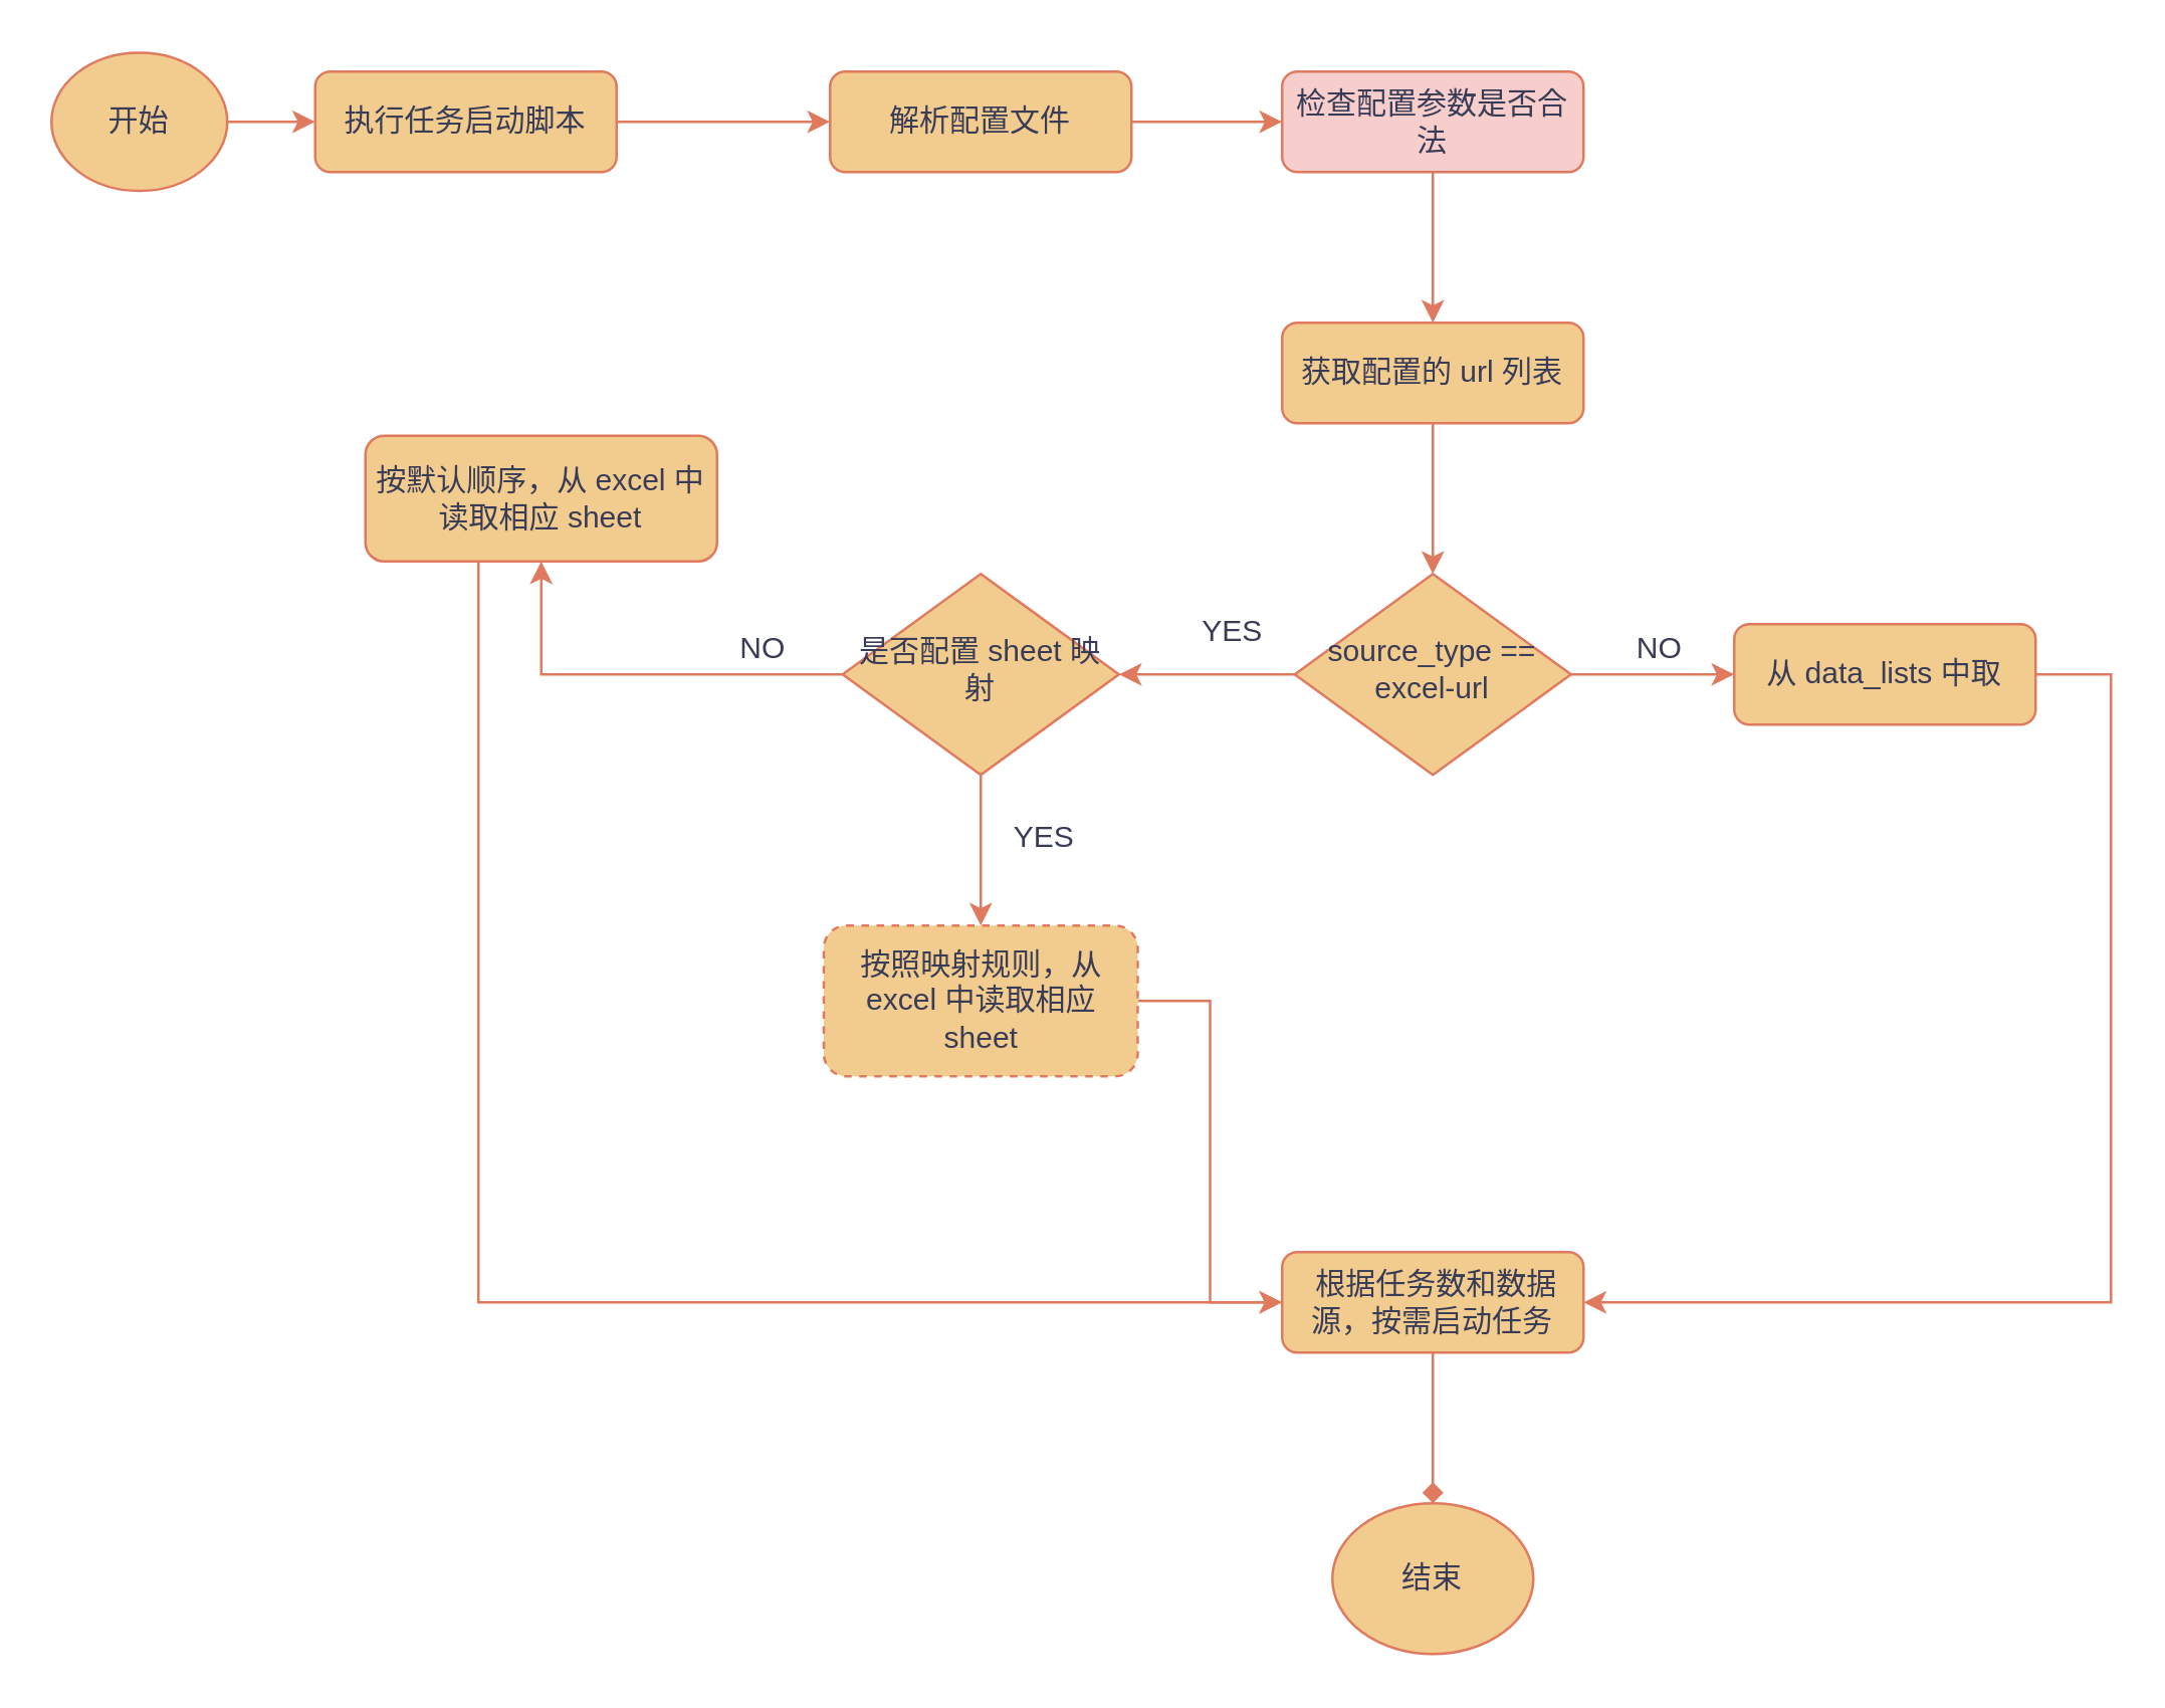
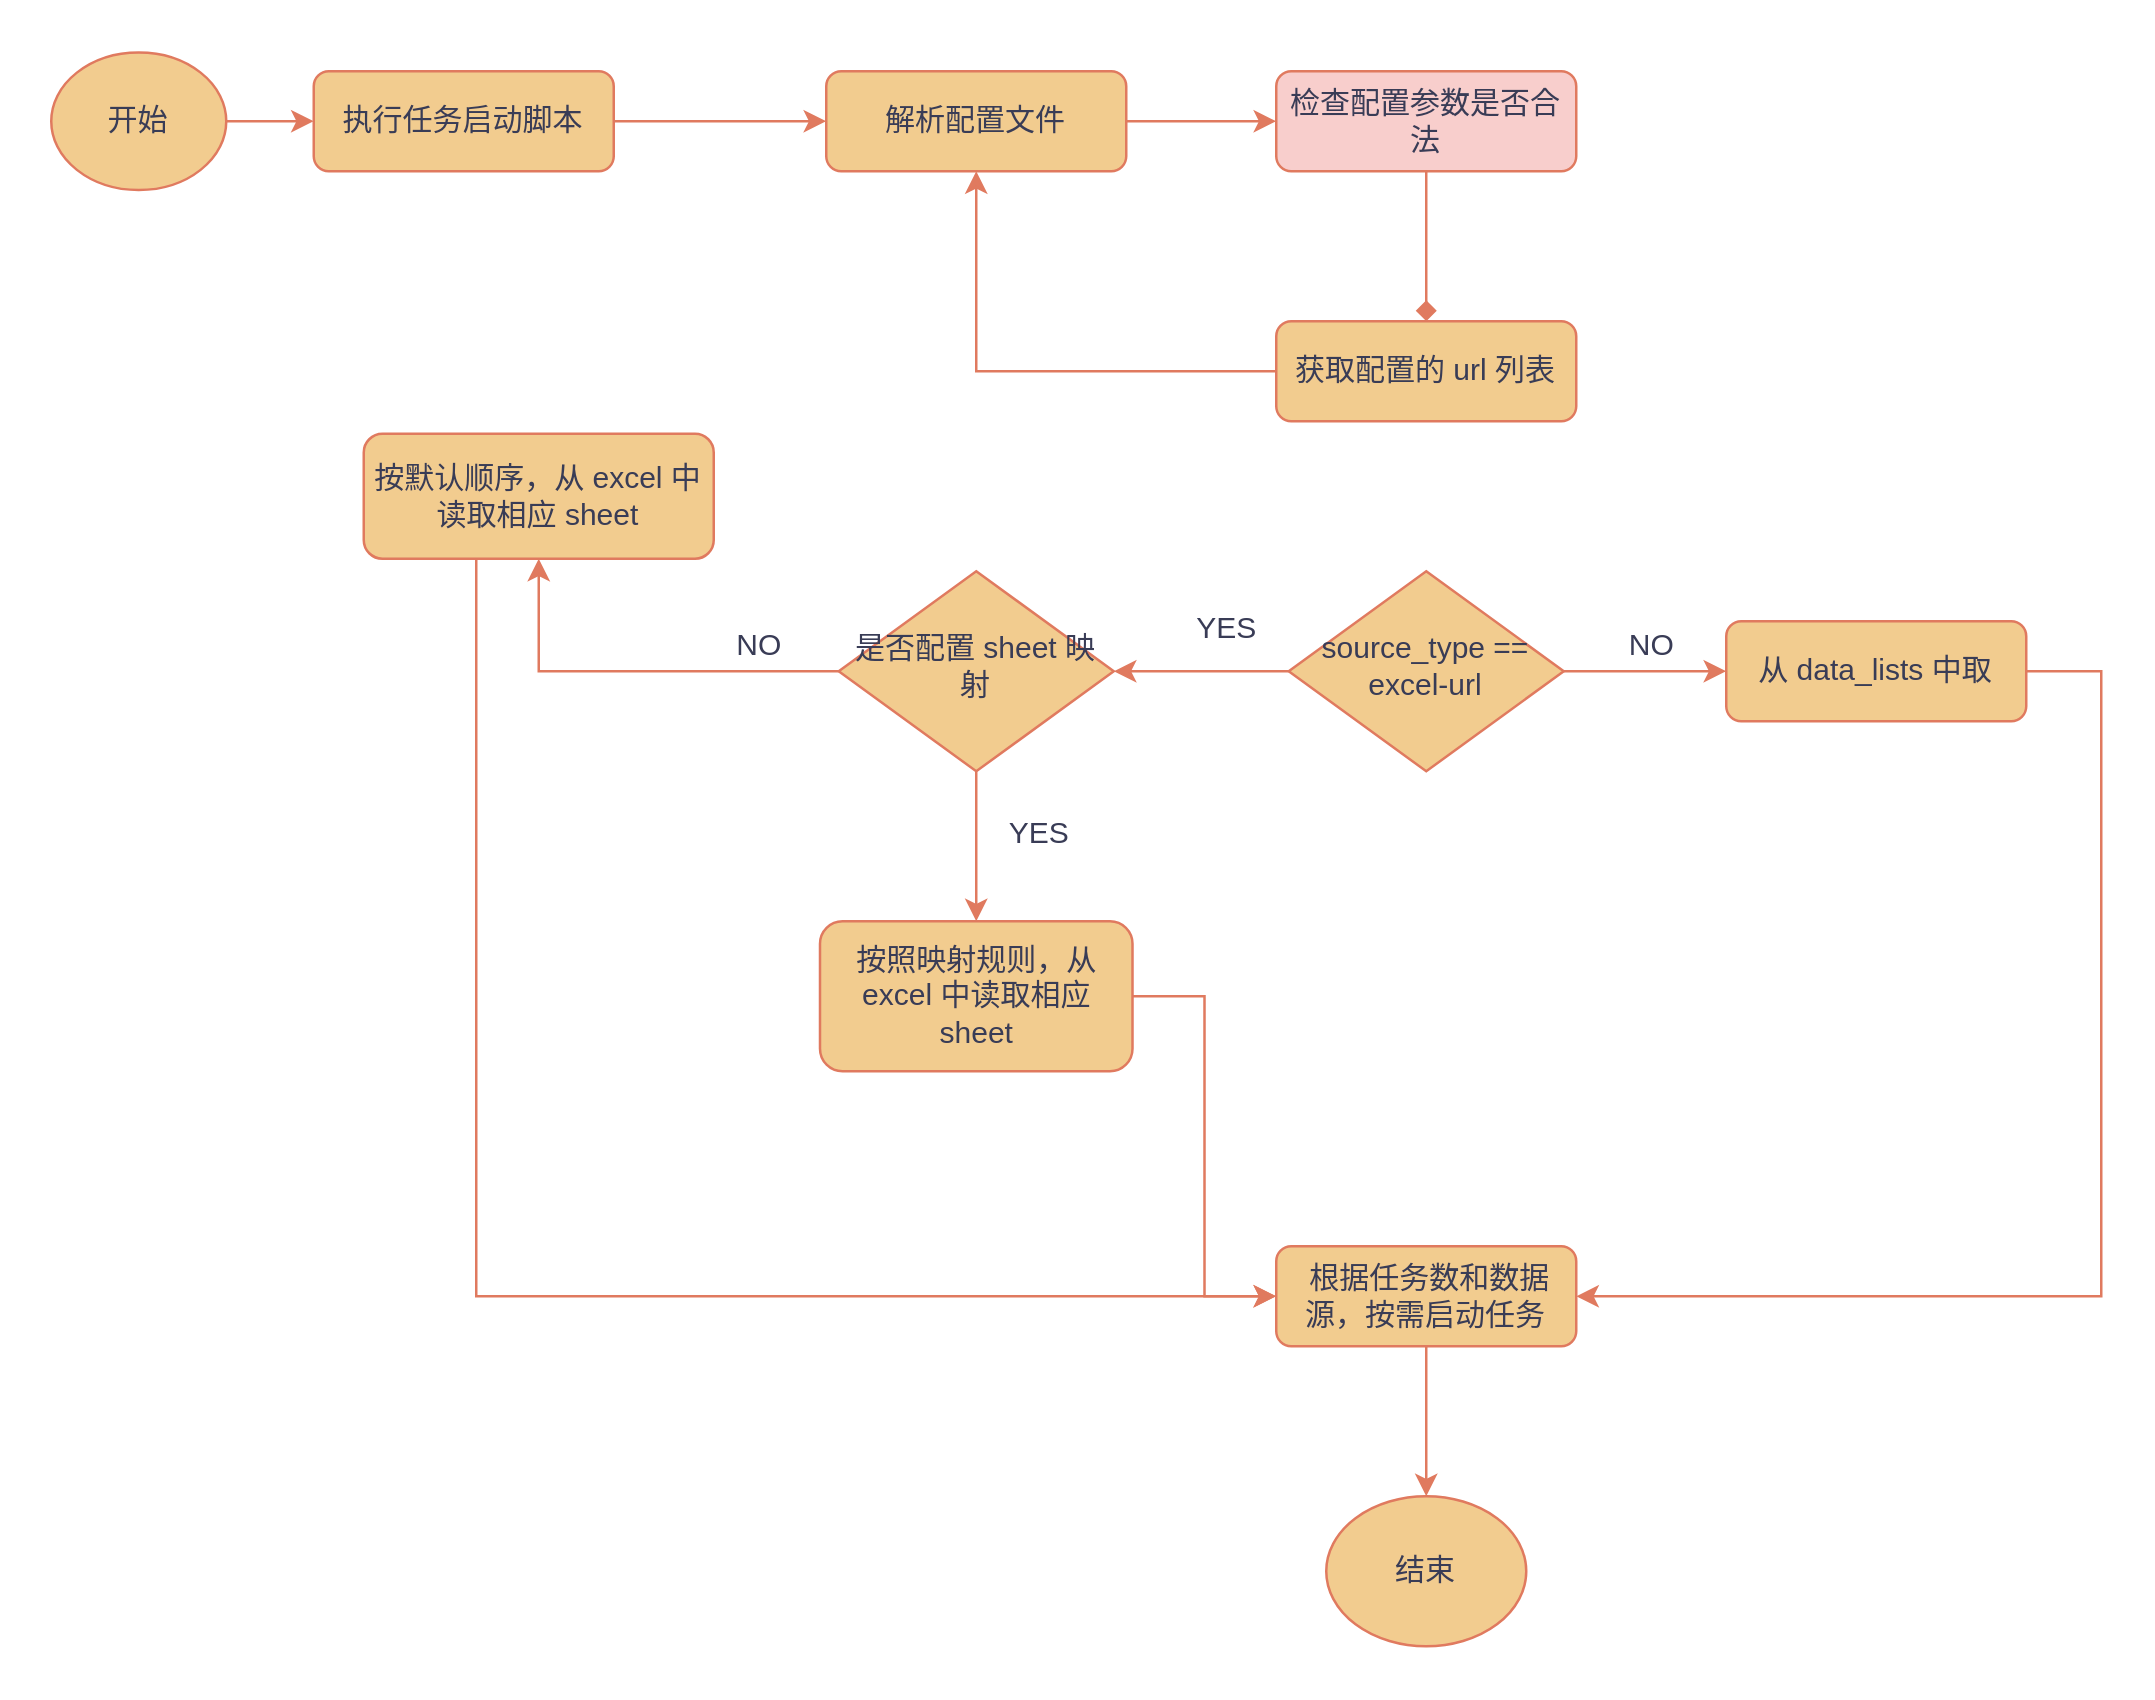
  <mxCell id="0" />
  <mxCell id="1" parent="0" />
  <mxCell id="2" value="" style="edgeStyle=orthogonalEdgeStyle;rounded=0;orthogonalLoop=1;jettySize=auto;html=1;strokeColor=#E07A5F;fontColor=default;fillColor=#F2CC8F;labelBackgroundColor=none;" parent="1" source="3" target="5" edge="1"><mxGeometry relative="1" as="geometry" /></mxCell>
  <mxCell id="3" value="执行任务启动脚本" style="rounded=1;whiteSpace=wrap;html=1;fontSize=12;glass=0;strokeWidth=1;shadow=0;labelBackgroundColor=none;fillColor=#F2CC8F;strokeColor=#E07A5F;fontColor=#393C56;" parent="1" vertex="1"><mxGeometry x="125" y="28" width="120" height="40" as="geometry" /></mxCell>
  <mxCell id="4" value="" style="edgeStyle=orthogonalEdgeStyle;rounded=0;orthogonalLoop=1;jettySize=auto;html=1;strokeColor=#E07A5F;fontColor=default;fillColor=#F2CC8F;labelBackgroundColor=none;" parent="1" source="5" target="7" edge="1"><mxGeometry relative="1" as="geometry" /></mxCell>
  <mxCell id="5" value="解析配置文件" style="rounded=1;whiteSpace=wrap;html=1;fontSize=12;glass=0;strokeWidth=1;shadow=0;labelBackgroundColor=none;fillColor=#F2CC8F;strokeColor=#E07A5F;fontColor=#393C56;" parent="1" vertex="1"><mxGeometry x="330" y="28" width="120" height="40" as="geometry" /></mxCell>
- <mxCell id="6" value="" style="edgeStyle=orthogonalEdgeStyle;rounded=0;orthogonalLoop=1;jettySize=auto;html=1;strokeColor=#E07A5F;fontColor=default;fillColor=#F2CC8F;labelBackgroundColor=none;" parent="1" source="7" target="9" edge="1"><mxGeometry relative="1" as="geometry" /></mxCell>
+ <mxCell id="6" value="" style="edgeStyle=orthogonalEdgeStyle;rounded=0;orthogonalLoop=1;jettySize=auto;html=1;strokeColor=#E07A5F;fontColor=default;fillColor=#F2CC8F;labelBackgroundColor=none;endArrow=diamond;" parent="1" source="7" target="9" edge="1"><mxGeometry relative="1" as="geometry" /></mxCell>
  <mxCell id="7" value="检查配置参数是否合法" style="rounded=1;whiteSpace=wrap;html=1;fontSize=12;glass=0;strokeWidth=1;shadow=0;labelBackgroundColor=none;fillColor=#f8cecc;strokeColor=#E07A5F;fontColor=#393C56;" parent="1" vertex="1"><mxGeometry x="510" y="28" width="120" height="40" as="geometry" /></mxCell>
- <mxCell id="8" value="" style="edgeStyle=orthogonalEdgeStyle;rounded=0;orthogonalLoop=1;jettySize=auto;html=1;strokeColor=#E07A5F;fontColor=default;fillColor=#F2CC8F;labelBackgroundColor=none;" parent="1" source="9" target="12" edge="1"><mxGeometry relative="1" as="geometry" /></mxCell>
+ <mxCell id="8" value="" style="edgeStyle=orthogonalEdgeStyle;rounded=0;orthogonalLoop=1;jettySize=auto;html=1;strokeColor=#E07A5F;fontColor=default;fillColor=#F2CC8F;labelBackgroundColor=none;" parent="1" source="9" target="5" edge="1"><mxGeometry relative="1" as="geometry" /></mxCell>
  <mxCell id="9" value="获取配置的 url 列表" style="rounded=1;whiteSpace=wrap;html=1;fontSize=12;glass=0;strokeWidth=1;shadow=0;labelBackgroundColor=none;fillColor=#F2CC8F;strokeColor=#E07A5F;fontColor=#393C56;" parent="1" vertex="1"><mxGeometry x="510" y="128" width="120" height="40" as="geometry" /></mxCell>
  <mxCell id="10" value="" style="edgeStyle=orthogonalEdgeStyle;rounded=0;orthogonalLoop=1;jettySize=auto;html=1;strokeColor=#E07A5F;fontColor=default;fillColor=#F2CC8F;labelBackgroundColor=none;" parent="1" source="12" target="14" edge="1"><mxGeometry relative="1" as="geometry" /></mxCell>
  <mxCell id="11" value="" style="edgeStyle=orthogonalEdgeStyle;rounded=0;orthogonalLoop=1;jettySize=auto;html=1;strokeColor=#E07A5F;fontColor=#393C56;fillColor=#F2CC8F;" edge="1" parent="1" source="12" target="23"><mxGeometry relative="1" as="geometry" /></mxCell>
  <mxCell id="12" value="source_type == excel-url" style="rhombus;whiteSpace=wrap;html=1;shadow=0;fontFamily=Helvetica;fontSize=12;align=center;strokeWidth=1;spacing=6;spacingTop=-4;labelBackgroundColor=none;fillColor=#F2CC8F;strokeColor=#E07A5F;fontColor=#393C56;" parent="1" vertex="1"><mxGeometry x="515" y="228" width="110" height="80" as="geometry" /></mxCell>
  <mxCell id="13" style="edgeStyle=orthogonalEdgeStyle;rounded=0;orthogonalLoop=1;jettySize=auto;html=1;entryX=1;entryY=0.5;entryDx=0;entryDy=0;strokeColor=#E07A5F;fontColor=default;fillColor=#F2CC8F;labelBackgroundColor=none;" parent="1" source="14" target="17" edge="1"><mxGeometry relative="1" as="geometry"><Array as="points"><mxPoint x="840" y="268" /><mxPoint x="840" y="518" /></Array></mxGeometry></mxCell>
  <mxCell id="14" value="从 data_lists 中取" style="rounded=1;whiteSpace=wrap;html=1;fontSize=12;glass=0;strokeWidth=1;shadow=0;labelBackgroundColor=none;fillColor=#F2CC8F;strokeColor=#E07A5F;fontColor=#393C56;" parent="1" vertex="1"><mxGeometry x="690" y="248" width="120" height="40" as="geometry" /></mxCell>
  <mxCell id="15" value="NO" style="text;html=1;align=center;verticalAlign=middle;resizable=0;points=[];autosize=1;strokeColor=none;fillColor=none;fontColor=#393C56;labelBackgroundColor=none;" parent="1" vertex="1"><mxGeometry x="640" y="243" width="40" height="30" as="geometry" /></mxCell>
- <mxCell id="16" value="" style="edgeStyle=orthogonalEdgeStyle;rounded=0;orthogonalLoop=1;jettySize=auto;html=1;strokeColor=#E07A5F;fontColor=default;fillColor=#F2CC8F;labelBackgroundColor=none;endArrow=diamond;" parent="1" source="17" target="18" edge="1"><mxGeometry relative="1" as="geometry" /></mxCell>
+ <mxCell id="16" value="" style="edgeStyle=orthogonalEdgeStyle;rounded=0;orthogonalLoop=1;jettySize=auto;html=1;strokeColor=#E07A5F;fontColor=default;fillColor=#F2CC8F;labelBackgroundColor=none;" parent="1" source="17" target="18" edge="1"><mxGeometry relative="1" as="geometry" /></mxCell>
  <mxCell id="17" value="&amp;nbsp;根据任务数和数据源，按需启动任务" style="rounded=1;whiteSpace=wrap;html=1;fontSize=12;glass=0;strokeWidth=1;shadow=0;labelBackgroundColor=none;fillColor=#F2CC8F;strokeColor=#E07A5F;fontColor=#393C56;" parent="1" vertex="1"><mxGeometry x="510" y="498" width="120" height="40" as="geometry" /></mxCell>
  <mxCell id="18" value="结束" style="ellipse;whiteSpace=wrap;html=1;fillColor=#F2CC8F;strokeColor=#E07A5F;fontColor=#393C56;rounded=1;glass=0;strokeWidth=1;shadow=0;labelBackgroundColor=none;" parent="1" vertex="1"><mxGeometry x="530" y="598" width="80" height="60" as="geometry" /></mxCell>
  <mxCell id="19" value="" style="edgeStyle=orthogonalEdgeStyle;rounded=0;orthogonalLoop=1;jettySize=auto;html=1;strokeColor=#E07A5F;fontColor=default;fillColor=#F2CC8F;labelBackgroundColor=none;" parent="1" source="20" target="3" edge="1"><mxGeometry relative="1" as="geometry" /></mxCell>
  <mxCell id="20" value="开始" style="ellipse;whiteSpace=wrap;html=1;strokeColor=#E07A5F;fontColor=#393C56;fillColor=#F2CC8F;labelBackgroundColor=none;" parent="1" vertex="1"><mxGeometry x="20" y="20.5" width="70" height="55" as="geometry" /></mxCell>
  <mxCell id="21" value="" style="edgeStyle=orthogonalEdgeStyle;rounded=0;orthogonalLoop=1;jettySize=auto;html=1;strokeColor=#E07A5F;fontColor=#393C56;fillColor=#F2CC8F;" edge="1" parent="1" source="23" target="25"><mxGeometry relative="1" as="geometry" /></mxCell>
  <mxCell id="22" value="" style="edgeStyle=orthogonalEdgeStyle;rounded=0;orthogonalLoop=1;jettySize=auto;html=1;strokeColor=#E07A5F;fontColor=#393C56;fillColor=#F2CC8F;" edge="1" parent="1" source="23" target="28"><mxGeometry relative="1" as="geometry" /></mxCell>
  <mxCell id="23" value="是否配置 sheet 映射" style="rhombus;whiteSpace=wrap;html=1;shadow=0;fontFamily=Helvetica;fontSize=12;align=center;strokeWidth=1;spacing=6;spacingTop=-4;labelBackgroundColor=none;fillColor=#F2CC8F;strokeColor=#E07A5F;fontColor=#393C56;" vertex="1" parent="1"><mxGeometry x="335" y="228" width="110" height="80" as="geometry" /></mxCell>
  <mxCell id="24" style="edgeStyle=orthogonalEdgeStyle;rounded=0;orthogonalLoop=1;jettySize=auto;html=1;entryX=0;entryY=0.5;entryDx=0;entryDy=0;strokeColor=#E07A5F;fontColor=#393C56;fillColor=#F2CC8F;" edge="1" parent="1" source="25" target="17"><mxGeometry relative="1" as="geometry" /></mxCell>
- <mxCell id="25" value="按照映射规则，从 excel 中读取相应 sheet" style="rounded=1;whiteSpace=wrap;html=1;fontSize=12;glass=0;strokeWidth=1;shadow=0;labelBackgroundColor=none;fillColor=#F2CC8F;strokeColor=#E07A5F;fontColor=#393C56;dashed=1;" vertex="1" parent="1"><mxGeometry x="327.5" y="368" width="125" height="60" as="geometry" /></mxCell>
+ <mxCell id="25" value="按照映射规则，从 excel 中读取相应 sheet" style="rounded=1;whiteSpace=wrap;html=1;fontSize=12;glass=0;strokeWidth=1;shadow=0;labelBackgroundColor=none;fillColor=#F2CC8F;strokeColor=#E07A5F;fontColor=#393C56;" vertex="1" parent="1"><mxGeometry x="327.5" y="368" width="125" height="60" as="geometry" /></mxCell>
  <mxCell id="26" value="YES" style="text;html=1;align=center;verticalAlign=middle;resizable=0;points=[];autosize=1;strokeColor=none;fillColor=none;fontColor=#393C56;" vertex="1" parent="1"><mxGeometry x="390" y="318" width="50" height="30" as="geometry" /></mxCell>
  <mxCell id="27" style="edgeStyle=orthogonalEdgeStyle;rounded=0;orthogonalLoop=1;jettySize=auto;html=1;strokeColor=#E07A5F;fontColor=#393C56;fillColor=#F2CC8F;entryX=0;entryY=0.5;entryDx=0;entryDy=0;" edge="1" parent="1" source="28" target="17"><mxGeometry relative="1" as="geometry"><mxPoint x="200" y="558" as="targetPoint" /><Array as="points"><mxPoint x="190" y="518" /></Array></mxGeometry></mxCell>
  <mxCell id="28" value="按默认顺序，从 excel 中读取相应 sheet" style="rounded=1;whiteSpace=wrap;html=1;fontSize=12;glass=0;strokeWidth=1;shadow=0;labelBackgroundColor=none;fillColor=#F2CC8F;strokeColor=#E07A5F;fontColor=#393C56;" vertex="1" parent="1"><mxGeometry x="145" y="173" width="140" height="50" as="geometry" /></mxCell>
  <mxCell id="29" value="NO" style="text;html=1;align=center;verticalAlign=middle;resizable=0;points=[];autosize=1;strokeColor=none;fillColor=none;fontColor=#393C56;" vertex="1" parent="1"><mxGeometry x="282.5" y="243" width="40" height="30" as="geometry" /></mxCell>
  <mxCell id="30" value="YES" style="text;html=1;align=center;verticalAlign=middle;resizable=0;points=[];autosize=1;strokeColor=none;fillColor=none;fontColor=#393C56;" vertex="1" parent="1"><mxGeometry x="465" y="236" width="50" height="30" as="geometry" /></mxCell>
